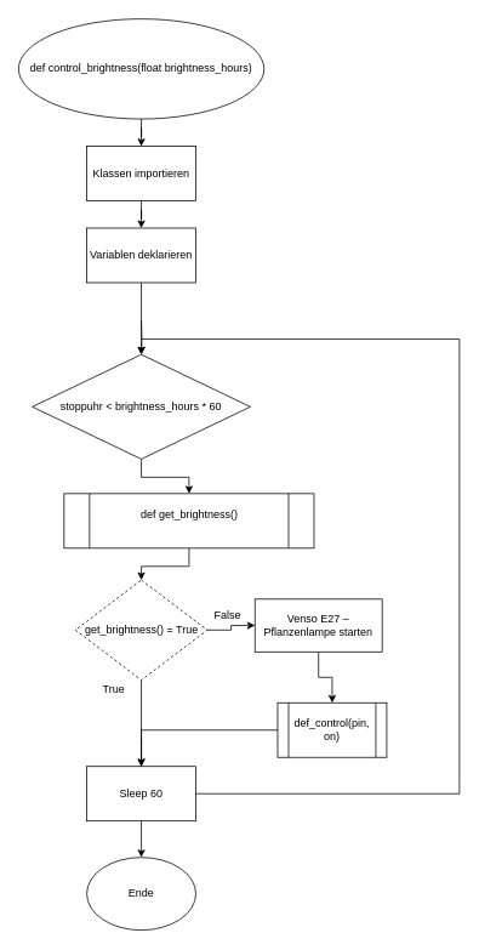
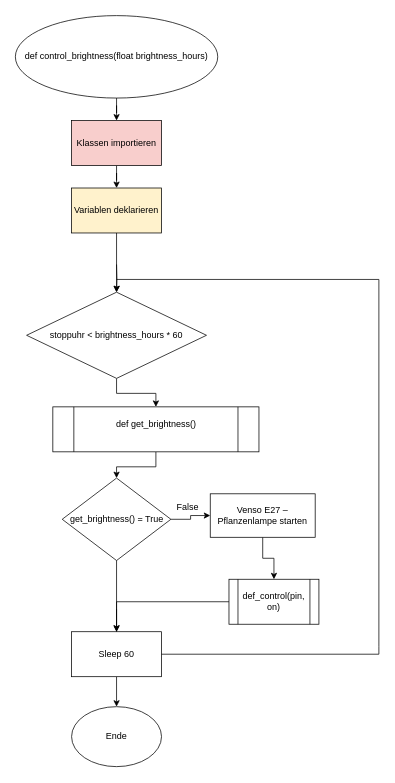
  <mxCell id="0" />
  <mxCell id="1" parent="0" />
  <mxCell id="2" value="" style="edgeStyle=orthogonalEdgeStyle;rounded=0;orthogonalLoop=1;jettySize=auto;html=1;" edge="1" parent="1" source="3" target="6"><mxGeometry relative="1" as="geometry" /></mxCell>
  <mxCell id="3" value="def control_brightness(float&amp;nbsp;&lt;span style=&quot;font-size: 9.0pt ; font-family: &amp;#34;arial&amp;#34; , sans-serif&quot;&gt;brightness_hours&lt;/span&gt;)" style="ellipse;whiteSpace=wrap;html=1;" vertex="1" parent="1"><mxGeometry x="20" y="20" width="270" height="110" as="geometry" /></mxCell>
  <mxCell id="4" value="" style="edgeStyle=orthogonalEdgeStyle;rounded=0;orthogonalLoop=1;jettySize=auto;html=1;" edge="1" parent="1" target="9"><mxGeometry relative="1" as="geometry"><mxPoint x="155" y="352" as="sourcePoint" /></mxGeometry></mxCell>
  <mxCell id="5" value="" style="edgeStyle=orthogonalEdgeStyle;rounded=0;orthogonalLoop=1;jettySize=auto;html=1;" edge="1" parent="1" source="6" target="7"><mxGeometry relative="1" as="geometry" /></mxCell>
- <mxCell id="6" value="Klassen importieren" style="rounded=0;whiteSpace=wrap;html=1;" vertex="1" parent="1"><mxGeometry x="95" y="160" width="120" height="60" as="geometry" /></mxCell>
- <mxCell id="7" value="Variablen deklarieren" style="rounded=0;whiteSpace=wrap;html=1;" vertex="1" parent="1"><mxGeometry x="95" y="250" width="120" height="60" as="geometry" /></mxCell>
+ <mxCell id="6" value="Klassen importieren" style="rounded=0;whiteSpace=wrap;html=1;fillColor=#f8cecc;" vertex="1" parent="1"><mxGeometry x="95" y="160" width="120" height="60" as="geometry" /></mxCell>
+ <mxCell id="7" value="Variablen deklarieren" style="rounded=0;whiteSpace=wrap;html=1;fillColor=#fff2cc;" vertex="1" parent="1"><mxGeometry x="95" y="250" width="120" height="60" as="geometry" /></mxCell>
  <mxCell id="8" value="" style="edgeStyle=orthogonalEdgeStyle;rounded=0;orthogonalLoop=1;jettySize=auto;html=1;endArrow=classic;endFill=1;" edge="1" parent="1" source="9" target="19"><mxGeometry relative="1" as="geometry" /></mxCell>
  <mxCell id="9" value="stoppuhr &amp;lt;&amp;nbsp;&lt;span style=&quot;font-family: &amp;#34;arial&amp;#34; , sans-serif&quot;&gt;brightness_hours * 60&lt;/span&gt;" style="rhombus;whiteSpace=wrap;html=1;" vertex="1" parent="1"><mxGeometry x="35" y="389" width="240" height="115" as="geometry" /></mxCell>
  <mxCell id="10" value="" style="edgeStyle=orthogonalEdgeStyle;rounded=0;orthogonalLoop=1;jettySize=auto;html=1;" edge="1" parent="1" source="15" target="11"><mxGeometry relative="1" as="geometry" /></mxCell>
  <mxCell id="11" value="Ende" style="ellipse;whiteSpace=wrap;html=1;" vertex="1" parent="1"><mxGeometry x="95" y="942" width="120" height="80" as="geometry" /></mxCell>
  <mxCell id="12" value="" style="endArrow=none;html=1;endFill=0;" edge="1" parent="1" target="15"><mxGeometry width="50" height="50" relative="1" as="geometry"><mxPoint x="155" y="862" as="sourcePoint" /><mxPoint x="505" y="862" as="targetPoint" /></mxGeometry></mxCell>
  <mxCell id="13" value="" style="endArrow=none;html=1;endFill=0;" edge="1" parent="1"><mxGeometry width="50" height="50" relative="1" as="geometry"><mxPoint x="505" y="862" as="sourcePoint" /><mxPoint x="505" y="372" as="targetPoint" /></mxGeometry></mxCell>
  <mxCell id="14" value="" style="endArrow=none;html=1;endFill=0;" edge="1" parent="1"><mxGeometry width="50" height="50" relative="1" as="geometry"><mxPoint x="505" y="372" as="sourcePoint" /><mxPoint x="155" y="372" as="targetPoint" /></mxGeometry></mxCell>
  <mxCell id="15" value="Sleep 60" style="rounded=0;whiteSpace=wrap;html=1;" vertex="1" parent="1"><mxGeometry x="95" y="842" width="120" height="60" as="geometry" /></mxCell>
  <mxCell id="16" value="" style="edgeStyle=orthogonalEdgeStyle;rounded=0;orthogonalLoop=1;jettySize=auto;html=1;endArrow=none;endFill=0;" edge="1" parent="1" target="15"><mxGeometry relative="1" as="geometry"><mxPoint x="505" y="862" as="sourcePoint" /><mxPoint x="155" y="942" as="targetPoint" /><Array as="points"><mxPoint x="505" y="872" /></Array></mxGeometry></mxCell>
  <mxCell id="17" value="" style="endArrow=none;html=1;entryX=0.5;entryY=0;entryDx=0;entryDy=0;" edge="1" parent="1" target="15"><mxGeometry width="50" height="50" relative="1" as="geometry"><mxPoint x="155" y="812" as="sourcePoint" /><mxPoint x="235" y="892" as="targetPoint" /></mxGeometry></mxCell>
  <mxCell id="18" value="" style="edgeStyle=orthogonalEdgeStyle;rounded=0;orthogonalLoop=1;jettySize=auto;html=1;endArrow=classic;endFill=1;" edge="1" parent="1" source="19" target="22"><mxGeometry relative="1" as="geometry" /></mxCell>
  <mxCell id="19" value="def&amp;nbsp;&lt;span&gt;get_brightness()&lt;/span&gt;&lt;p class=&quot;MsoNormal&quot;&gt;&lt;/p&gt;" style="shape=process;whiteSpace=wrap;html=1;backgroundOutline=1;" vertex="1" parent="1"><mxGeometry x="70" y="542" width="275" height="60" as="geometry" /></mxCell>
  <mxCell id="20" value="" style="endArrow=classic;html=1;exitX=0.5;exitY=1;exitDx=0;exitDy=0;entryX=0.5;entryY=0;entryDx=0;entryDy=0;" edge="1" parent="1" source="7" target="9"><mxGeometry width="50" height="50" relative="1" as="geometry"><mxPoint x="95" y="460" as="sourcePoint" /><mxPoint x="145" y="410" as="targetPoint" /></mxGeometry></mxCell>
  <mxCell id="21" value="" style="edgeStyle=orthogonalEdgeStyle;rounded=0;orthogonalLoop=1;jettySize=auto;html=1;endArrow=classic;endFill=1;" edge="1" parent="1" source="22" target="26"><mxGeometry relative="1" as="geometry" /></mxCell>
- <mxCell id="22" value="get_brightness() = True" style="rhombus;whiteSpace=wrap;html=1;dashed=1;" vertex="1" parent="1"><mxGeometry x="82.5" y="637" width="145" height="110" as="geometry" /></mxCell>
+ <mxCell id="22" value="get_brightness() = True" style="rhombus;whiteSpace=wrap;html=1;" vertex="1" parent="1"><mxGeometry x="82.5" y="637" width="145" height="110" as="geometry" /></mxCell>
  <mxCell id="23" value="" style="edgeStyle=orthogonalEdgeStyle;rounded=0;orthogonalLoop=1;jettySize=auto;html=1;endArrow=classic;endFill=1;" edge="1" parent="1" source="24" target="15"><mxGeometry relative="1" as="geometry" /></mxCell>
  <mxCell id="24" value="&lt;span&gt;def_control(pin, on)&lt;/span&gt;" style="shape=process;whiteSpace=wrap;html=1;backgroundOutline=1;" vertex="1" parent="1"><mxGeometry x="305" y="772" width="120" height="60" as="geometry" /></mxCell>
  <mxCell id="25" value="" style="edgeStyle=orthogonalEdgeStyle;rounded=0;orthogonalLoop=1;jettySize=auto;html=1;endArrow=classic;endFill=1;" edge="1" parent="1" source="26" target="24"><mxGeometry relative="1" as="geometry" /></mxCell>
  <mxCell id="26" value="&lt;span lang=&quot;DE&quot; style=&quot;font-size: 9.0pt ; font-family: &amp;#34;arial&amp;#34; , sans-serif&quot;&gt;Venso E27 – Pflanzenlampe starten&lt;/span&gt;" style="rounded=0;whiteSpace=wrap;html=1;" vertex="1" parent="1"><mxGeometry x="280" y="658" width="140" height="58" as="geometry" /></mxCell>
  <mxCell id="27" value="False" style="text;html=1;strokeColor=none;fillColor=none;align=center;verticalAlign=middle;whiteSpace=wrap;rounded=0;" vertex="1" parent="1"><mxGeometry x="230" y="666" width="40" height="20" as="geometry" /></mxCell>
  <mxCell id="28" value="" style="endArrow=classic;html=1;exitX=0.5;exitY=1;exitDx=0;exitDy=0;" edge="1" parent="1" source="22"><mxGeometry width="50" height="50" relative="1" as="geometry"><mxPoint x="65" y="722" as="sourcePoint" /><mxPoint x="155" y="842" as="targetPoint" /></mxGeometry></mxCell>
- <mxCell id="29" value="True" style="text;html=1;strokeColor=none;fillColor=none;align=center;verticalAlign=middle;whiteSpace=wrap;rounded=0;" vertex="1" parent="1"><mxGeometry x="105" y="747" width="40" height="20" as="geometry" /></mxCell>
